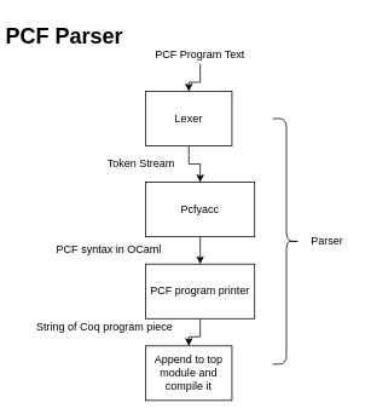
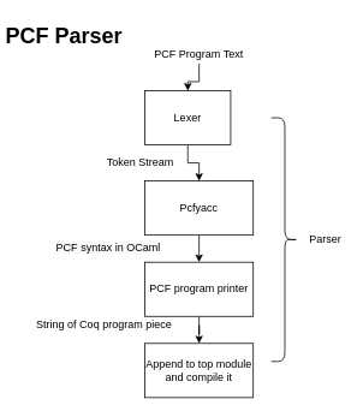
  <mxCell id="0" />
  <mxCell id="1" parent="0" />
  <mxCell id="2" value="" style="edgeStyle=orthogonalEdgeStyle;rounded=0;orthogonalLoop=1;jettySize=auto;html=1;" edge="1" parent="1" source="3" target="12"><mxGeometry relative="1" as="geometry" /></mxCell>
  <mxCell id="3" value="PCF program printer" style="rounded=0;whiteSpace=wrap;html=1;" vertex="1" parent="1"><mxGeometry x="160" y="290" width="120" height="60" as="geometry" /></mxCell>
  <mxCell id="4" value="" style="edgeStyle=orthogonalEdgeStyle;rounded=0;orthogonalLoop=1;jettySize=auto;html=1;" edge="1" parent="1" source="5" target="7"><mxGeometry relative="1" as="geometry" /></mxCell>
  <mxCell id="5" value="Lexer" style="rounded=0;whiteSpace=wrap;html=1;" vertex="1" parent="1"><mxGeometry x="160" y="100" width="95" height="60" as="geometry" /></mxCell>
  <mxCell id="6" value="" style="edgeStyle=orthogonalEdgeStyle;rounded=0;orthogonalLoop=1;jettySize=auto;html=1;" edge="1" parent="1" source="7"><mxGeometry relative="1" as="geometry"><mxPoint x="220" y="290" as="targetPoint" /></mxGeometry></mxCell>
  <mxCell id="7" value="Pcfyacc" style="whiteSpace=wrap;html=1;rounded=0;" vertex="1" parent="1"><mxGeometry x="160" y="200" width="120" height="60" as="geometry" /></mxCell>
  <mxCell id="8" value="" style="edgeStyle=orthogonalEdgeStyle;rounded=0;orthogonalLoop=1;jettySize=auto;html=1;" edge="1" parent="1" source="9" target="5"><mxGeometry relative="1" as="geometry" /></mxCell>
  <mxCell id="9" value="PCF Program Text" style="text;html=1;strokeColor=none;fillColor=none;align=center;verticalAlign=middle;whiteSpace=wrap;rounded=0;" vertex="1" parent="1"><mxGeometry x="155" y="50" width="130" height="20" as="geometry" /></mxCell>
  <mxCell id="10" value="Token Stream" style="text;html=1;strokeColor=none;fillColor=none;align=center;verticalAlign=middle;whiteSpace=wrap;rounded=0;" vertex="1" parent="1"><mxGeometry x="110" y="170" width="90" height="20" as="geometry" /></mxCell>
  <mxCell id="11" value="&lt;span style=&quot;color: rgb(0, 0, 0); font-family: helvetica; font-size: 12px; font-style: normal; font-weight: 400; letter-spacing: normal; text-align: center; text-indent: 0px; text-transform: none; word-spacing: 0px; background-color: rgb(248, 249, 250); display: inline; float: none;&quot;&gt;PCF syntax in OCaml&lt;/span&gt;" style="text;whiteSpace=wrap;html=1;" vertex="1" parent="1"><mxGeometry x="60" y="260" width="160" height="30" as="geometry" /></mxCell>
- <mxCell id="12" value="Append to top module and compile it" style="whiteSpace=wrap;html=1;rounded=0;" vertex="1" parent="1"><mxGeometry x="160" y="380" width="95" height="60" as="geometry" /></mxCell>
+ <mxCell id="12" value="Append to top module and compile it" style="whiteSpace=wrap;html=1;rounded=0;" vertex="1" parent="1"><mxGeometry x="160" y="380" width="120" height="60" as="geometry" /></mxCell>
  <mxCell id="13" value="String of Coq program piece" style="text;html=1;strokeColor=none;fillColor=none;align=center;verticalAlign=middle;whiteSpace=wrap;rounded=0;" vertex="1" parent="1"><mxGeometry x="20" y="350" width="190" height="20" as="geometry" /></mxCell>
  <mxCell id="14" value="" style="shape=curlyBracket;whiteSpace=wrap;html=1;rounded=1;flipH=1;" vertex="1" parent="1"><mxGeometry x="300" y="130" width="30" height="270" as="geometry" /></mxCell>
  <mxCell id="15" value="Parser" style="text;html=1;strokeColor=none;fillColor=none;align=center;verticalAlign=middle;whiteSpace=wrap;rounded=0;" vertex="1" parent="1"><mxGeometry x="340" y="255" width="40" height="20" as="geometry" /></mxCell>
  <mxCell id="16" value="PCF Parser" style="text;strokeColor=none;fillColor=none;html=1;fontSize=24;fontStyle=1;verticalAlign=middle;align=center;" vertex="1" parent="1"><mxGeometry x="20" y="20" width="100" height="40" as="geometry" /></mxCell>
